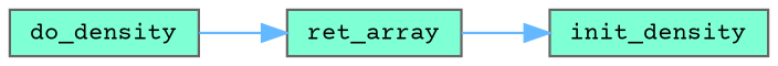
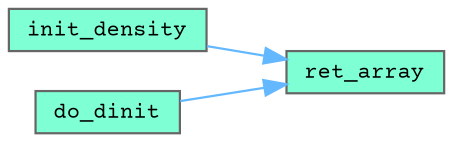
  digraph {
    fontname="Courier Prime"
    rankdir=RL
    node [color=grey40 fillcolor=aquamarine fontname="Courier Prime" fontsize=10 shape=box style=filled]
    edge [color=steelblue1 dir=back fontname="Courier Prime" fontsize=10 labelfontname=Helvetica labelfontsize=10 style=solid]
    n1 [color=gray40 fontcolor=black height=0.2 label=ret_array width=0.4]
    n2 [height=0.2 label=init_density width=0.4]
-   n3 [height=0.2 label=do_density width=0.4]
-   n2 -> n1
+   n3 [height=0.2 label=do_dinit width=0.4]
+   n1 -> n2
    n1 -> n3
  }
